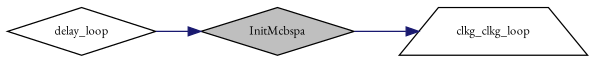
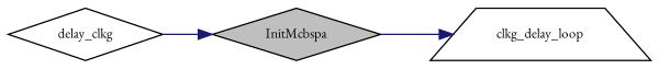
  digraph {
    fontname="EB Garamond"
    rankdir=LR
    node [color=black fillcolor=white fontname="EB Garamond" fontsize=10 shape=diamond style=filled]
    edge [color=midnightblue fontname="EB Garamond" fontsize=10 labelfontname=Helvetica labelfontsize=10 style=solid]
    n1 [fillcolor=grey75 fontcolor=black height=0.2 label=InitMcbspa width=0.4]
-   n2 [height=0.2 label=clkg_clkg_loop shape=trapezium width=0.4]
-   n3 [height=0.2 label=delay_loop width=0.4]
+   n2 [height=0.2 label=clkg_delay_loop shape=trapezium width=0.4]
+   n3 [height=0.2 label=delay_clkg width=0.4]
    n1 -> n2
    n3 -> n1
  }
